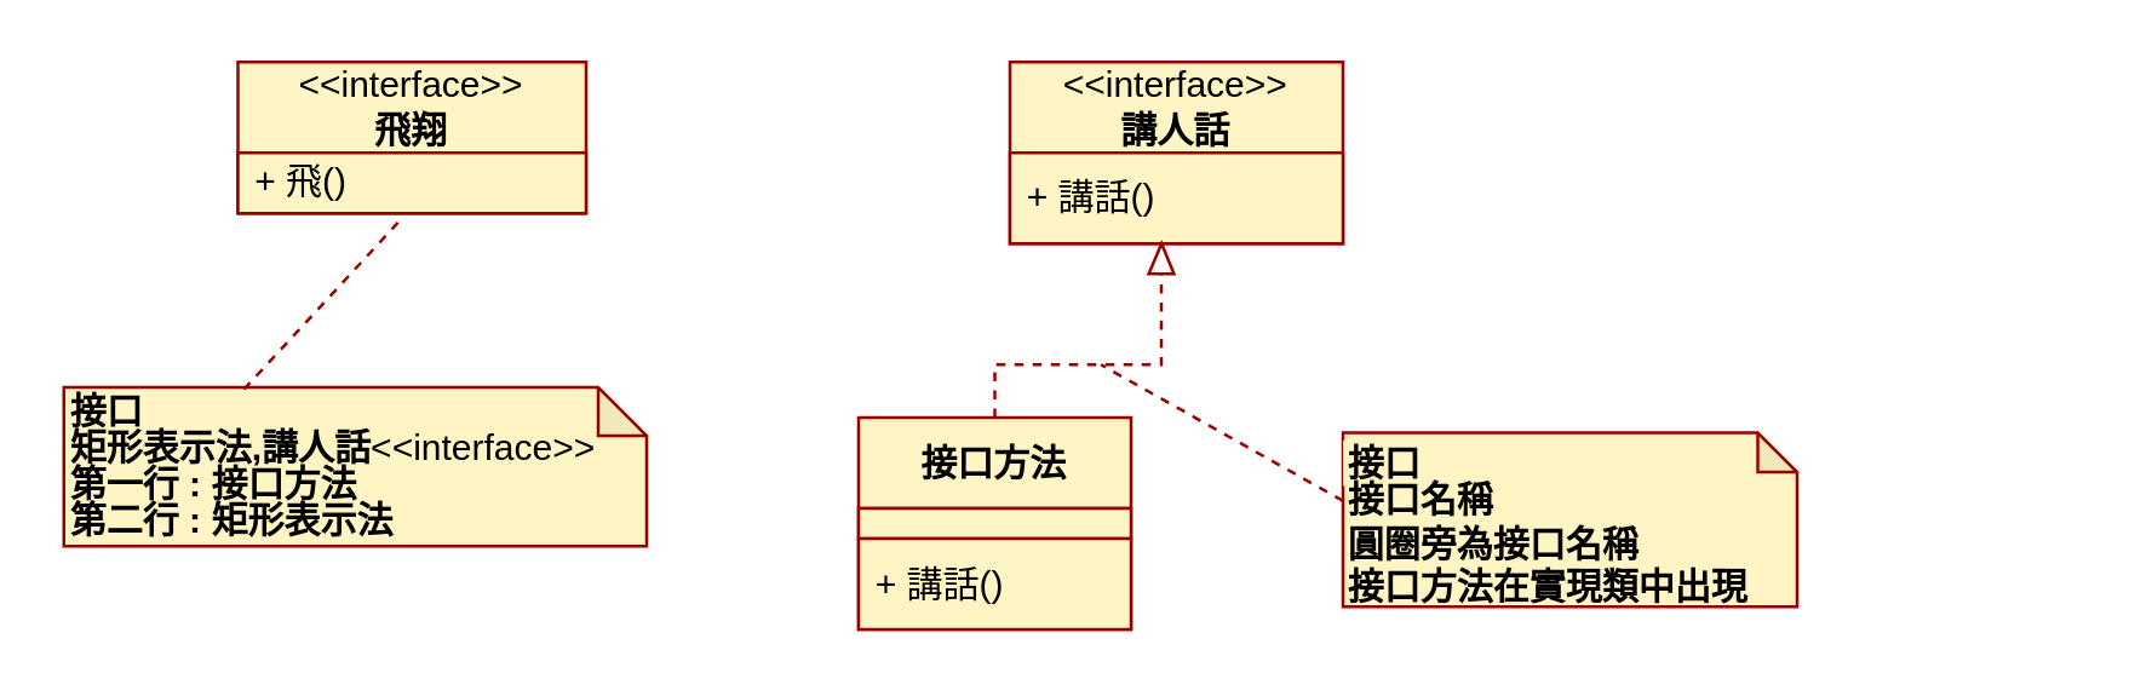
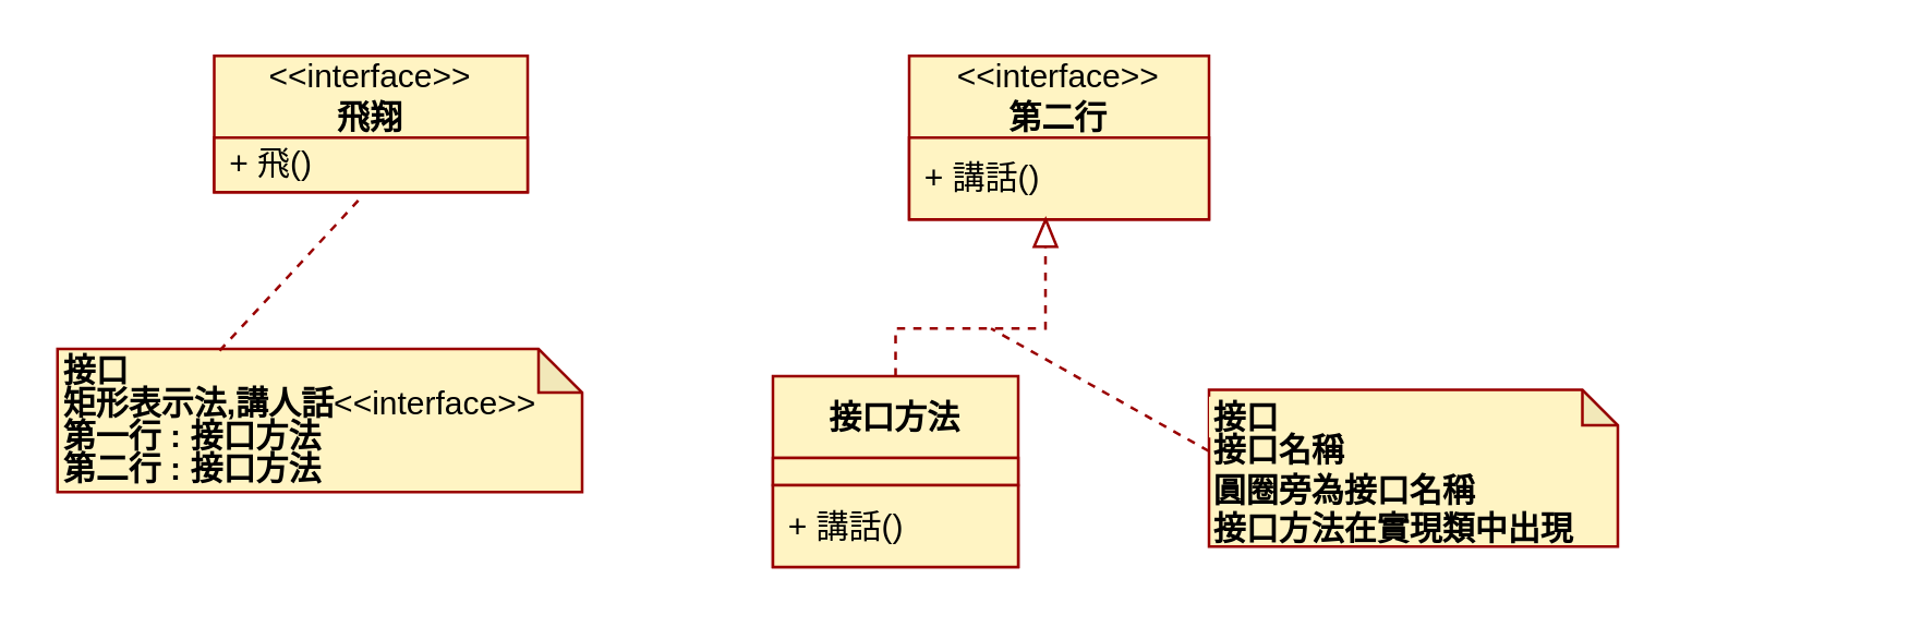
  <mxCell id="0" />
  <mxCell id="1" parent="0" />
  <mxCell id="2" value="&amp;lt;&amp;lt;interface&amp;gt;&amp;gt;&lt;br&gt;&lt;b&gt;飛翔&lt;/b&gt;" style="swimlane;fontStyle=0;childLayout=stackLayout;horizontal=1;startSize=30;horizontalStack=0;resizeParent=1;resizeParentMax=0;resizeLast=0;collapsible=1;marginBottom=0;whiteSpace=wrap;html=1;fillColor=#FFF4C3;strokeColor=#990000;" vertex="1" parent="1"><mxGeometry x="78" y="20" width="115" height="50" as="geometry" /></mxCell>
  <mxCell id="3" value="+ 飛()" style="text;strokeColor=#990000;fillColor=#FFF4C3;align=left;verticalAlign=middle;spacingLeft=4;spacingRight=4;overflow=hidden;points=[[0,0.5],[1,0.5]];portConstraint=eastwest;rotatable=0;whiteSpace=wrap;html=1;" vertex="1" parent="2"><mxGeometry y="30" width="115" height="20" as="geometry" /></mxCell>
  <mxCell id="4" value="" style="shape=note;whiteSpace=wrap;html=1;backgroundOutline=1;darkOpacity=0.05;size=16;fillColor=#FFF4C3;strokeColor=#990000;" vertex="1" parent="1"><mxGeometry x="20.5" y="127.5" width="192.5" height="52.5" as="geometry" /></mxCell>
  <mxCell id="5" value="&lt;b&gt;矩形表示法,講人話&lt;/b&gt;&amp;lt;&amp;lt;interface&amp;gt;&amp;gt;" style="text;html=1;strokeColor=none;fillColor=none;align=left;verticalAlign=middle;whiteSpace=wrap;rounded=0;" vertex="1" parent="1"><mxGeometry x="20.5" y="142.5" width="230" height="10" as="geometry" /></mxCell>
  <mxCell id="6" value="&lt;b&gt;第一行 : 接口方法&lt;/b&gt;" style="text;html=1;strokeColor=none;fillColor=none;align=left;verticalAlign=middle;whiteSpace=wrap;rounded=0;" vertex="1" parent="1"><mxGeometry x="20.5" y="156.25" width="230" height="7.5" as="geometry" /></mxCell>
- <mxCell id="7" value="&lt;b&gt;第二行 : 矩形表示法&lt;/b&gt;" style="text;html=1;strokeColor=none;fillColor=none;align=left;verticalAlign=middle;whiteSpace=wrap;rounded=0;" vertex="1" parent="1"><mxGeometry x="20.5" y="163.75" width="230" height="16.25" as="geometry" /></mxCell>
+ <mxCell id="7" value="&lt;b&gt;第二行 : 接口方法&lt;/b&gt;" style="text;html=1;strokeColor=none;fillColor=none;align=left;verticalAlign=middle;whiteSpace=wrap;rounded=0;" vertex="1" parent="1"><mxGeometry x="20.5" y="163.75" width="230" height="16.25" as="geometry" /></mxCell>
  <mxCell id="8" value="" style="endArrow=none;dashed=1;html=1;rounded=0;entryX=0.475;entryY=1.058;entryDx=0;entryDy=0;entryPerimeter=0;exitX=0.309;exitY=0.013;exitDx=0;exitDy=0;exitPerimeter=0;strokeColor=#990000;" edge="1" parent="1" source="4" target="3"><mxGeometry width="50" height="50" relative="1" as="geometry"><mxPoint x="83" y="120" as="sourcePoint" /><mxPoint x="243" y="140" as="targetPoint" /></mxGeometry></mxCell>
- <mxCell id="9" value="&amp;lt;&amp;lt;interface&amp;gt;&amp;gt;&lt;br&gt;&lt;b&gt;講人話&lt;/b&gt;" style="swimlane;fontStyle=0;childLayout=stackLayout;horizontal=1;startSize=30;horizontalStack=0;resizeParent=1;resizeParentMax=0;resizeLast=0;collapsible=1;marginBottom=0;whiteSpace=wrap;html=1;fillColor=#FFF4C3;strokeColor=#990000;" vertex="1" parent="1"><mxGeometry x="333" y="20" width="110" height="60" as="geometry" /></mxCell>
+ <mxCell id="9" value="&amp;lt;&amp;lt;interface&amp;gt;&amp;gt;&lt;br&gt;&lt;b&gt;第二行&lt;/b&gt;" style="swimlane;fontStyle=0;childLayout=stackLayout;horizontal=1;startSize=30;horizontalStack=0;resizeParent=1;resizeParentMax=0;resizeLast=0;collapsible=1;marginBottom=0;whiteSpace=wrap;html=1;fillColor=#FFF4C3;strokeColor=#990000;" vertex="1" parent="1"><mxGeometry x="333" y="20" width="110" height="60" as="geometry" /></mxCell>
  <mxCell id="10" value="+ 講話()" style="text;strokeColor=#990000;fillColor=#FFF4C3;align=left;verticalAlign=middle;spacingLeft=4;spacingRight=4;overflow=hidden;points=[[0,0.5],[1,0.5]];portConstraint=eastwest;rotatable=0;whiteSpace=wrap;html=1;" vertex="1" parent="9"><mxGeometry y="30" width="110" height="30" as="geometry" /></mxCell>
  <mxCell id="11" value="&lt;b&gt;接口方法&lt;/b&gt;" style="swimlane;fontStyle=0;childLayout=stackLayout;horizontal=1;startSize=30;horizontalStack=0;resizeParent=1;resizeParentMax=0;resizeLast=0;collapsible=1;marginBottom=0;whiteSpace=wrap;html=1;strokeColor=#990000;fillColor=#FFF4C3;" vertex="1" parent="1"><mxGeometry x="283" y="137.5" width="90" height="70" as="geometry" /></mxCell>
  <mxCell id="12" value="&amp;nbsp;" style="text;strokeColor=#990000;fillColor=#FFF4C3;align=left;verticalAlign=middle;spacingLeft=4;spacingRight=4;overflow=hidden;points=[[0,0.5],[1,0.5]];portConstraint=eastwest;rotatable=0;whiteSpace=wrap;html=1;" vertex="1" parent="11"><mxGeometry y="30" width="90" height="10" as="geometry" /></mxCell>
  <mxCell id="13" value="+ 講話()" style="text;strokeColor=#990000;fillColor=#FFF4C3;align=left;verticalAlign=middle;spacingLeft=4;spacingRight=4;overflow=hidden;points=[[0,0.5],[1,0.5]];portConstraint=eastwest;rotatable=0;whiteSpace=wrap;html=1;" vertex="1" parent="11"><mxGeometry y="40" width="90" height="30" as="geometry" /></mxCell>
  <mxCell id="14" value="" style="shape=note;whiteSpace=wrap;html=1;backgroundOutline=1;darkOpacity=0.05;size=13;fillColor=#FFF4C3;strokeColor=#990000;" vertex="1" parent="1"><mxGeometry x="443" y="142.5" width="150" height="57.5" as="geometry" /></mxCell>
  <mxCell id="15" value="&lt;b&gt;接口&lt;/b&gt;" style="text;html=1;strokeColor=none;fillColor=#FFF4C3;align=left;verticalAlign=middle;whiteSpace=wrap;rounded=0;" vertex="1" parent="1"><mxGeometry x="443" y="145" width="30" height="15" as="geometry" /></mxCell>
  <mxCell id="16" value="" style="shape=mxgraph.arrows2.wedgeArrow;html=1;bendable=0;startWidth=4.167;fillColor=none;defaultFillColor=invert;defaultGradientColor=invert;rounded=0;strokeColor=#990000;" edge="1" parent="1"><mxGeometry width="100" height="100" relative="1" as="geometry"><mxPoint x="383" y="90" as="sourcePoint" /><mxPoint x="383.08" y="80" as="targetPoint" /></mxGeometry></mxCell>
  <mxCell id="17" value="" style="endArrow=none;dashed=1;html=1;rounded=0;exitX=0.5;exitY=0;exitDx=0;exitDy=0;strokeColor=#990000;" edge="1" parent="1" source="11"><mxGeometry width="50" height="50" relative="1" as="geometry"><mxPoint x="363" y="190" as="sourcePoint" /><mxPoint x="383" y="90" as="targetPoint" /><Array as="points"><mxPoint x="328" y="120" /><mxPoint x="383" y="120" /></Array></mxGeometry></mxCell>
  <mxCell id="18" value="" style="endArrow=none;dashed=1;html=1;rounded=0;exitX=0;exitY=0.5;exitDx=0;exitDy=0;strokeColor=#990000;" edge="1" parent="1"><mxGeometry width="50" height="50" relative="1" as="geometry"><mxPoint x="443" y="165" as="sourcePoint" /><mxPoint x="363" y="120" as="targetPoint" /></mxGeometry></mxCell>
  <mxCell id="19" value="&lt;b&gt;接口&lt;/b&gt;" style="text;html=1;strokeColor=none;fillColor=none;align=left;verticalAlign=middle;whiteSpace=wrap;rounded=0;" vertex="1" parent="1"><mxGeometry x="20.5" y="127.5" width="60" height="17.5" as="geometry" /></mxCell>
  <mxCell id="20" value="&lt;b&gt;接口名稱&lt;/b&gt;" style="text;html=1;strokeColor=none;fillColor=none;align=left;verticalAlign=middle;whiteSpace=wrap;rounded=0;" vertex="1" parent="1"><mxGeometry x="443" y="160" width="240" height="10" as="geometry" /></mxCell>
  <mxCell id="21" value="&lt;b&gt;圓圈旁為接口名稱&lt;/b&gt;" style="text;html=1;strokeColor=none;fillColor=none;align=left;verticalAlign=middle;whiteSpace=wrap;rounded=0;" vertex="1" parent="1"><mxGeometry x="443" y="170" width="240" height="20" as="geometry" /></mxCell>
  <mxCell id="22" value="&lt;b&gt;接口方法在實現類中出現&lt;/b&gt;" style="text;html=1;strokeColor=none;fillColor=none;align=left;verticalAlign=middle;whiteSpace=wrap;rounded=0;" vertex="1" parent="1"><mxGeometry x="443" y="187.5" width="240" height="12.5" as="geometry" /></mxCell>
